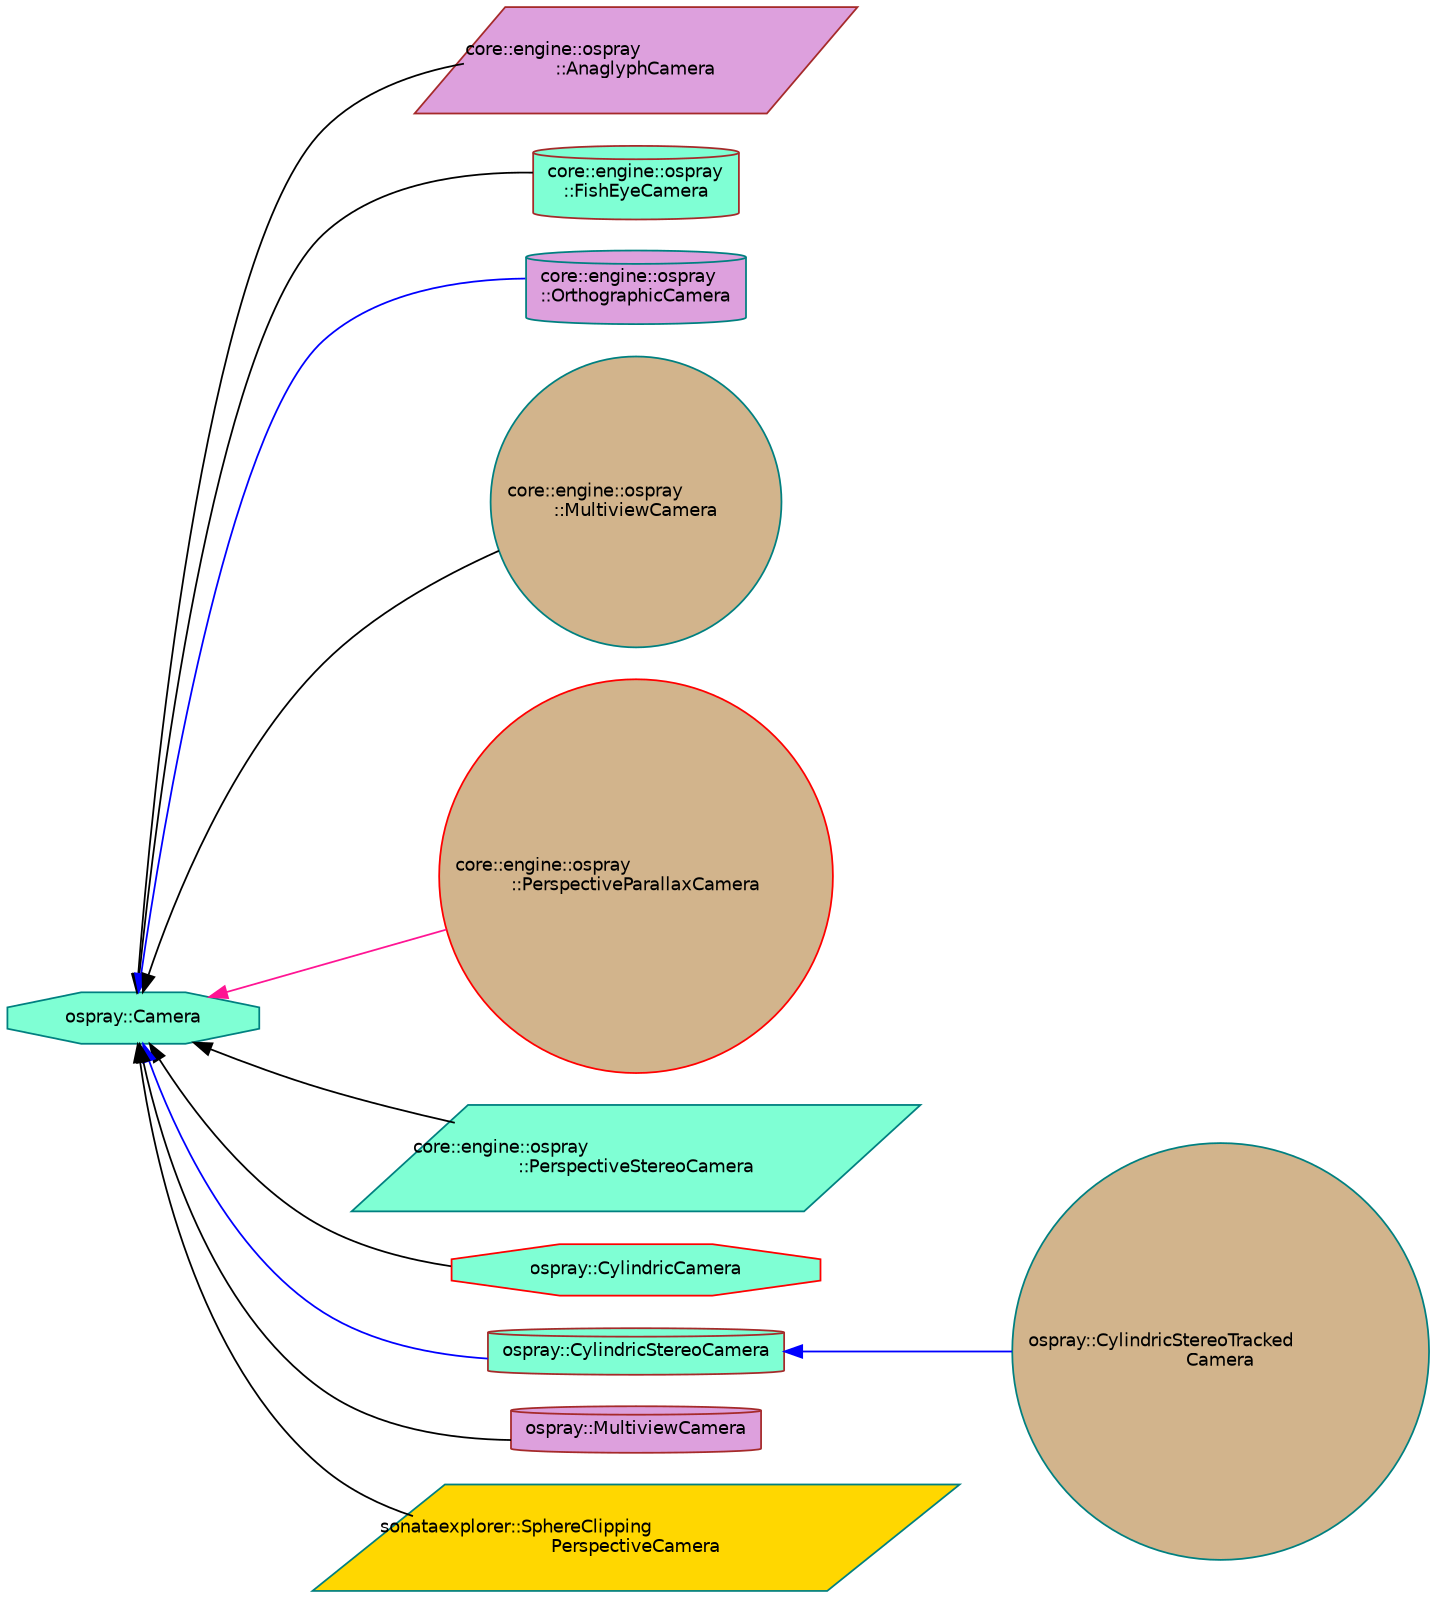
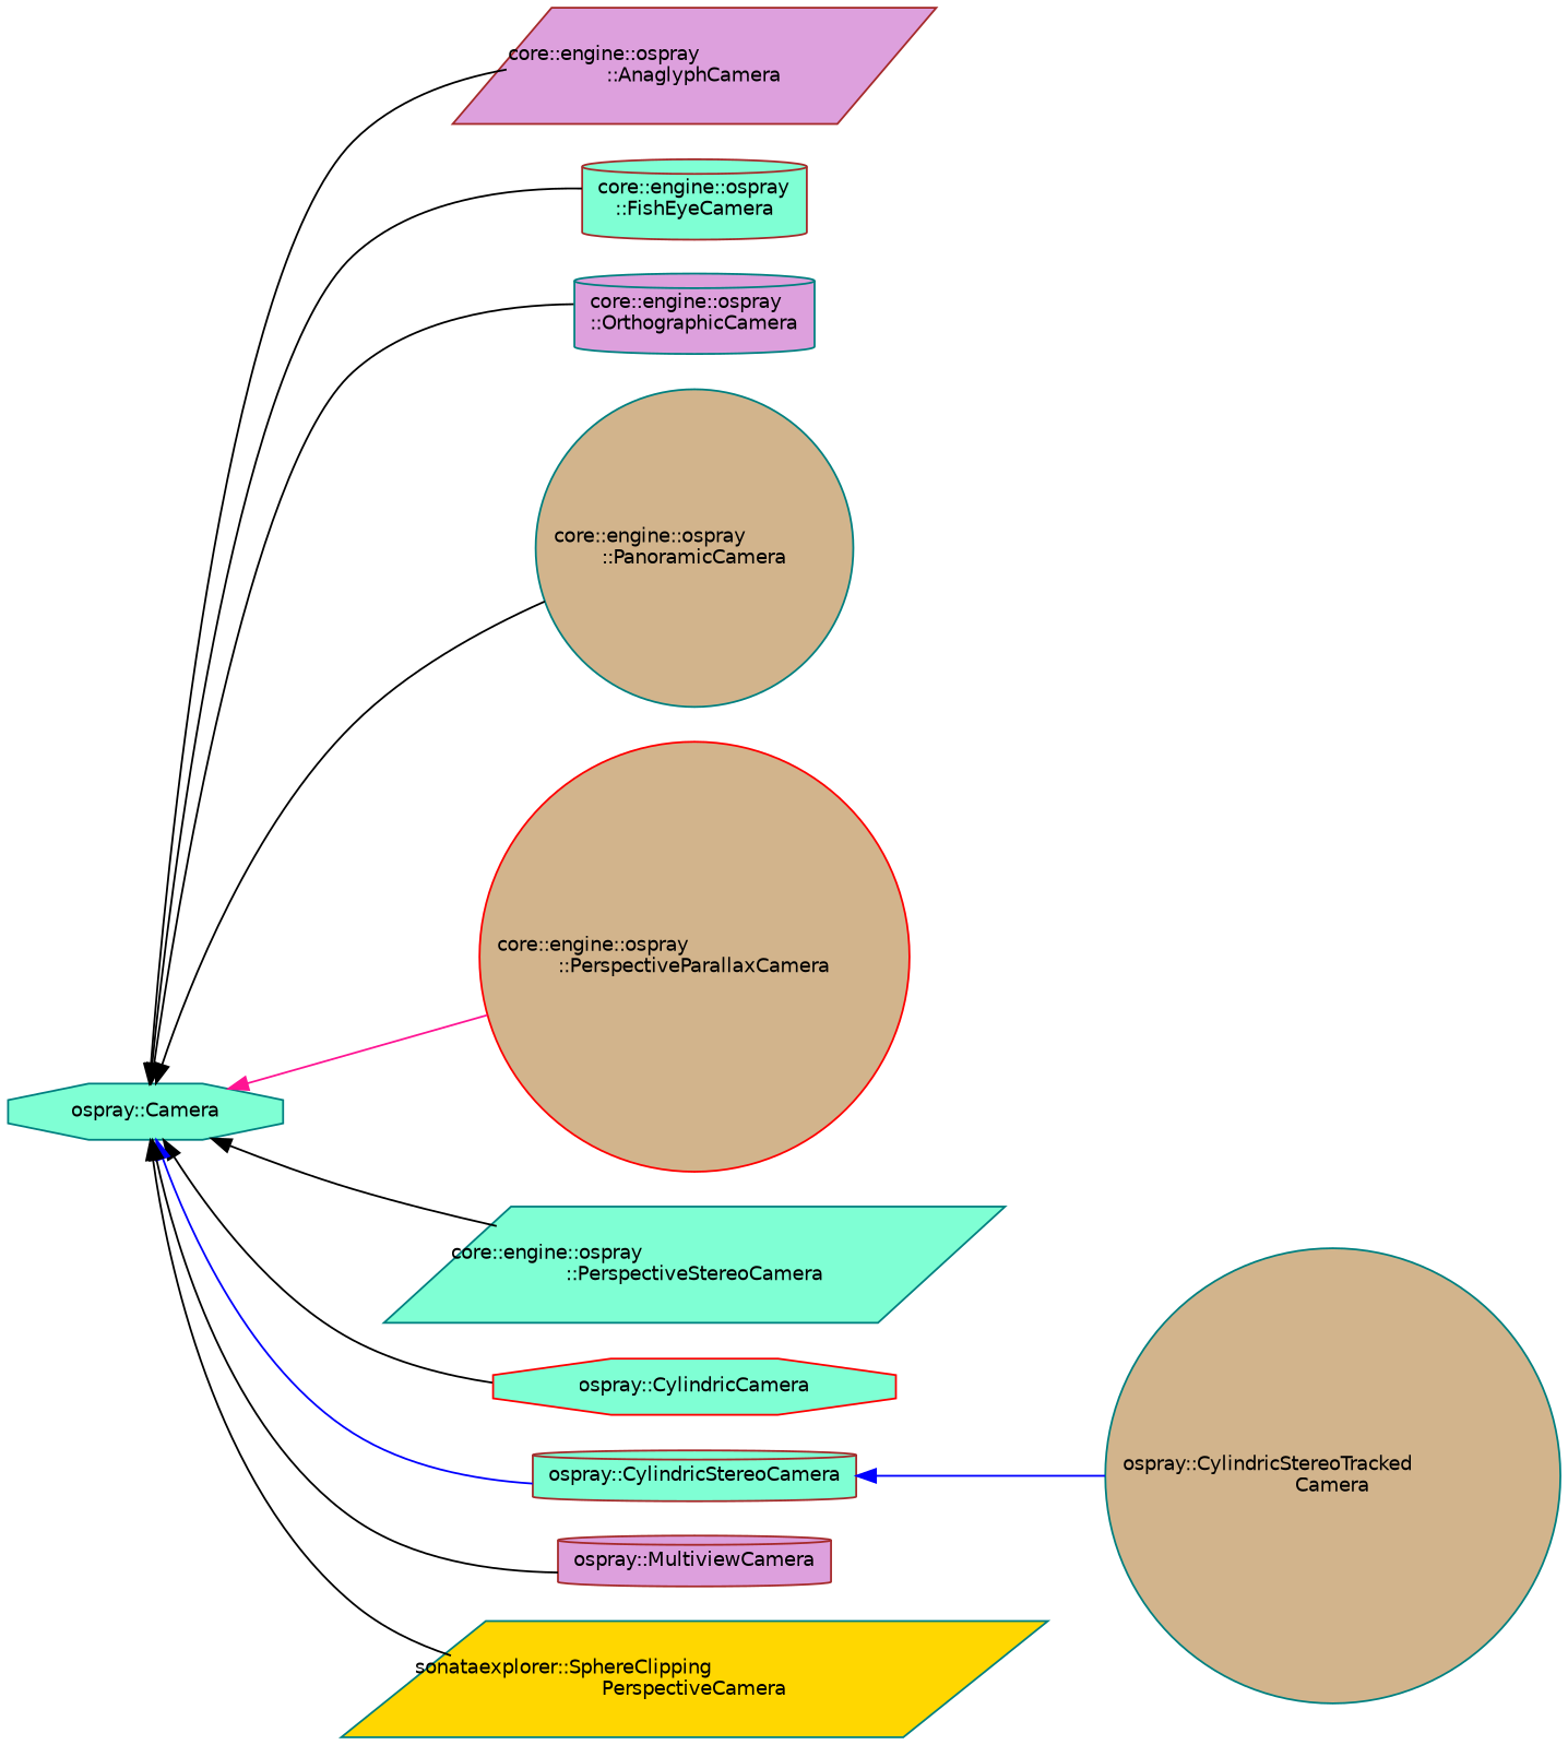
  digraph {
    rankdir=LR
    node [color=teal fillcolor=aquamarine fontname=Helvetica fontsize=10 shape=cylinder style=filled]
    edge [color=black dir=back fontname=Helvetica fontsize=10 labelfontname=Helvetica labelfontsize=10 style=solid]
    n1 [height=0.2 label="ospray::Camera" shape=octagon width=0.4]
    n2 [color=brown fillcolor=plum height=0.2 label="core::engine::ospray\l::AnaglyphCamera" shape=parallelogram width=0.4]
    n3 [color=brown height=0.2 label="core::engine::ospray\l::FishEyeCamera" width=0.4]
    n4 [fillcolor=plum height=0.2 label="core::engine::ospray\l::OrthographicCamera" width=0.4]
-   n5 [fillcolor=tan height=0.2 label="core::engine::ospray\l::MultiviewCamera" shape=circle width=0.4]
+   n5 [fillcolor=tan height=0.2 label="core::engine::ospray\l::PanoramicCamera" shape=circle width=0.4]
    n6 [color=red fillcolor=tan height=0.2 label="core::engine::ospray\l::PerspectiveParallaxCamera" shape=circle width=0.4]
    n7 [height=0.2 label="core::engine::ospray\l::PerspectiveStereoCamera" shape=parallelogram width=0.4]
    n8 [color=red height=0.2 label="ospray::CylindricCamera" shape=octagon width=0.4]
    n9 [color=brown height=0.2 label="ospray::CylindricStereoCamera" width=0.4]
    n10 [color=brown fillcolor=plum height=0.2 label="ospray::MultiviewCamera" width=0.4]
    n11 [fillcolor=gold height=0.2 label="sonataexplorer::SphereClipping\lPerspectiveCamera" shape=parallelogram width=0.4]
    n12 [fillcolor=tan height=0.2 label="ospray::CylindricStereoTracked\lCamera" shape=circle width=0.4]
    n1 -> n2
    n1 -> n3
-   n1 -> n4 [color=blue]
+   n1 -> n4
    n1 -> n5
    n1 -> n6 [color=deeppink]
    n1 -> n7
    n1 -> n8
    n1 -> n9 [color=blue]
    n1 -> n10
    n1 -> n11
    n9 -> n12 [color=blue]
  }
